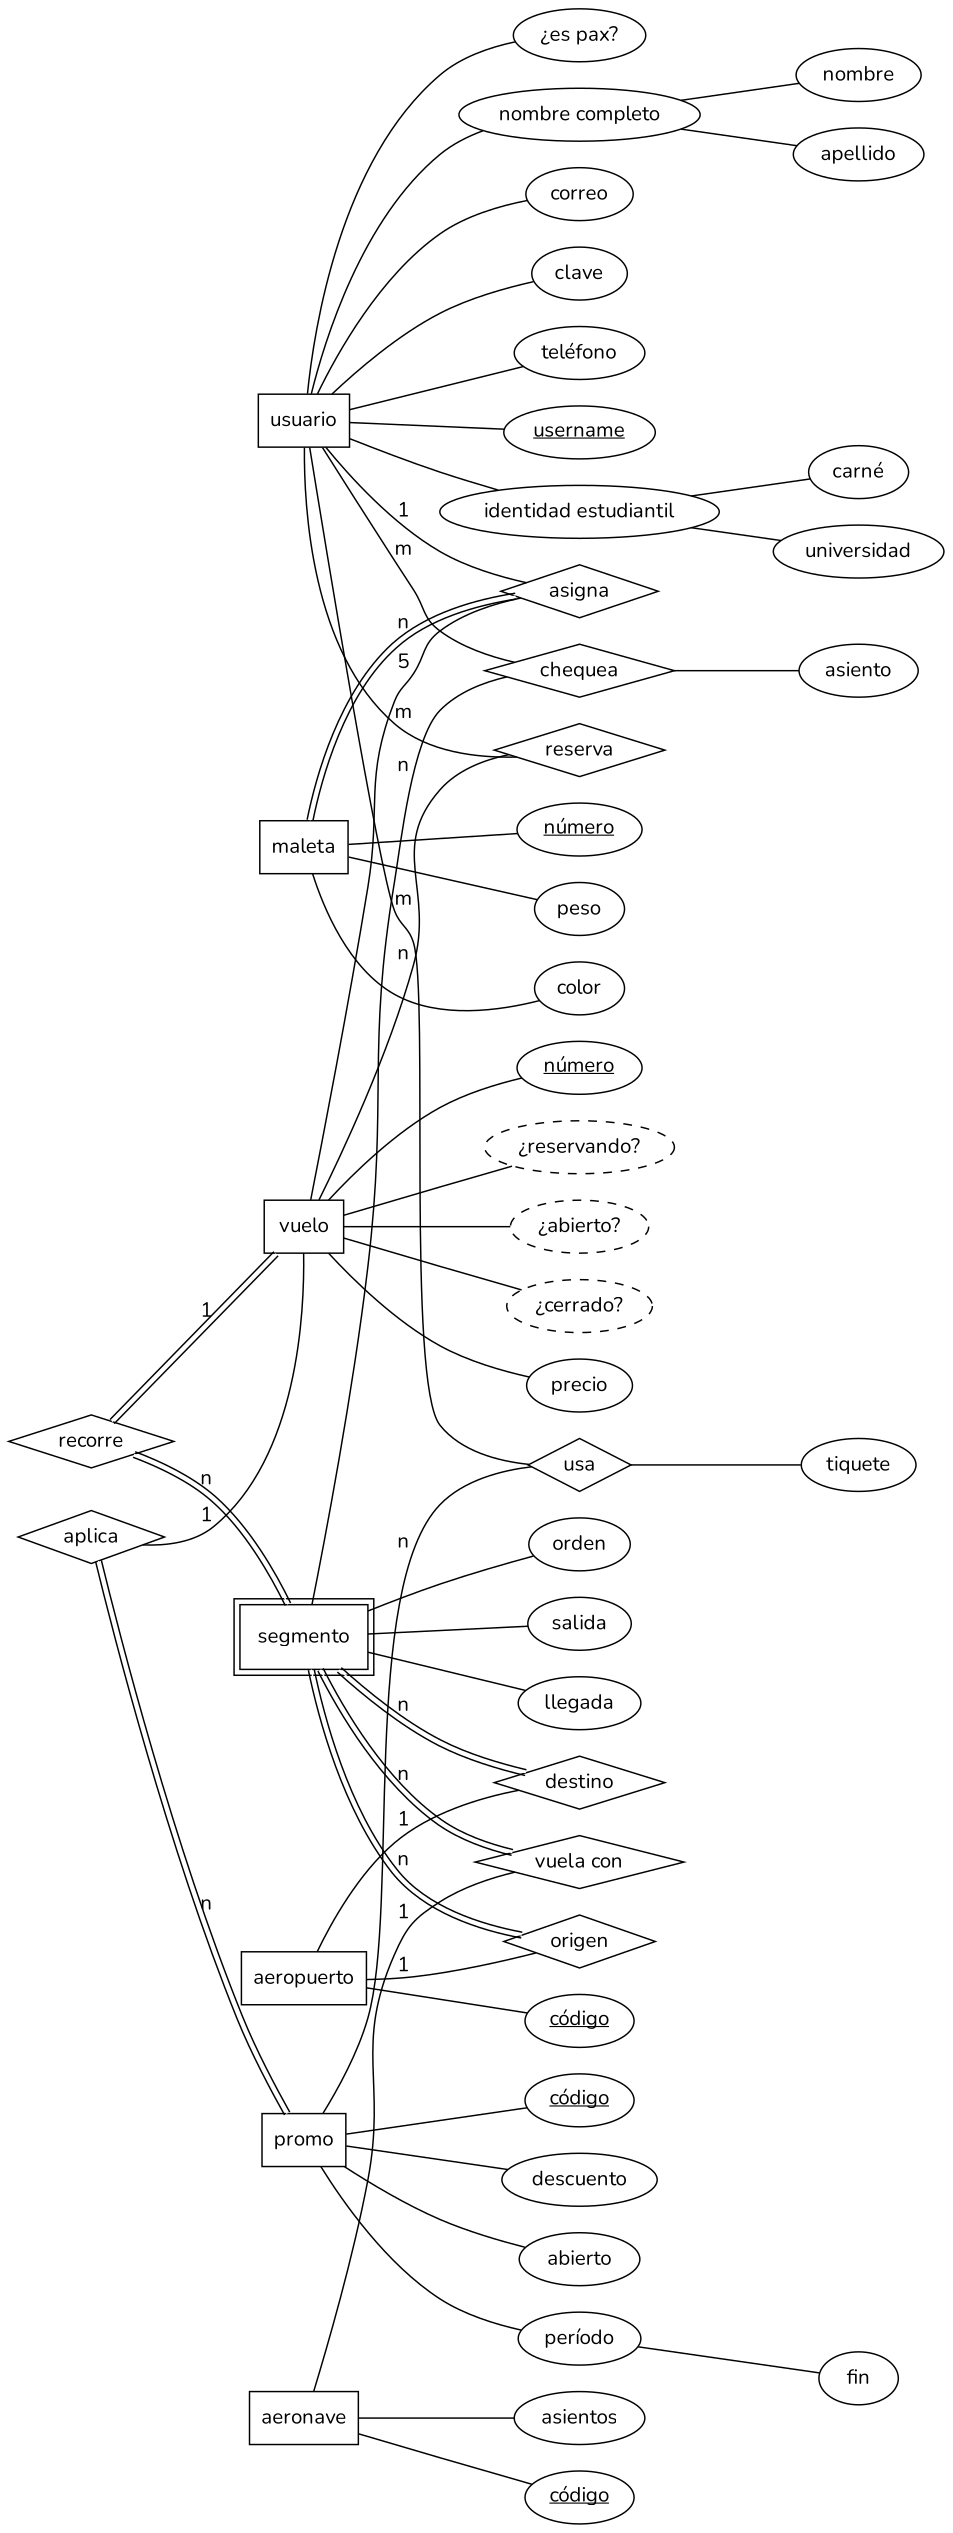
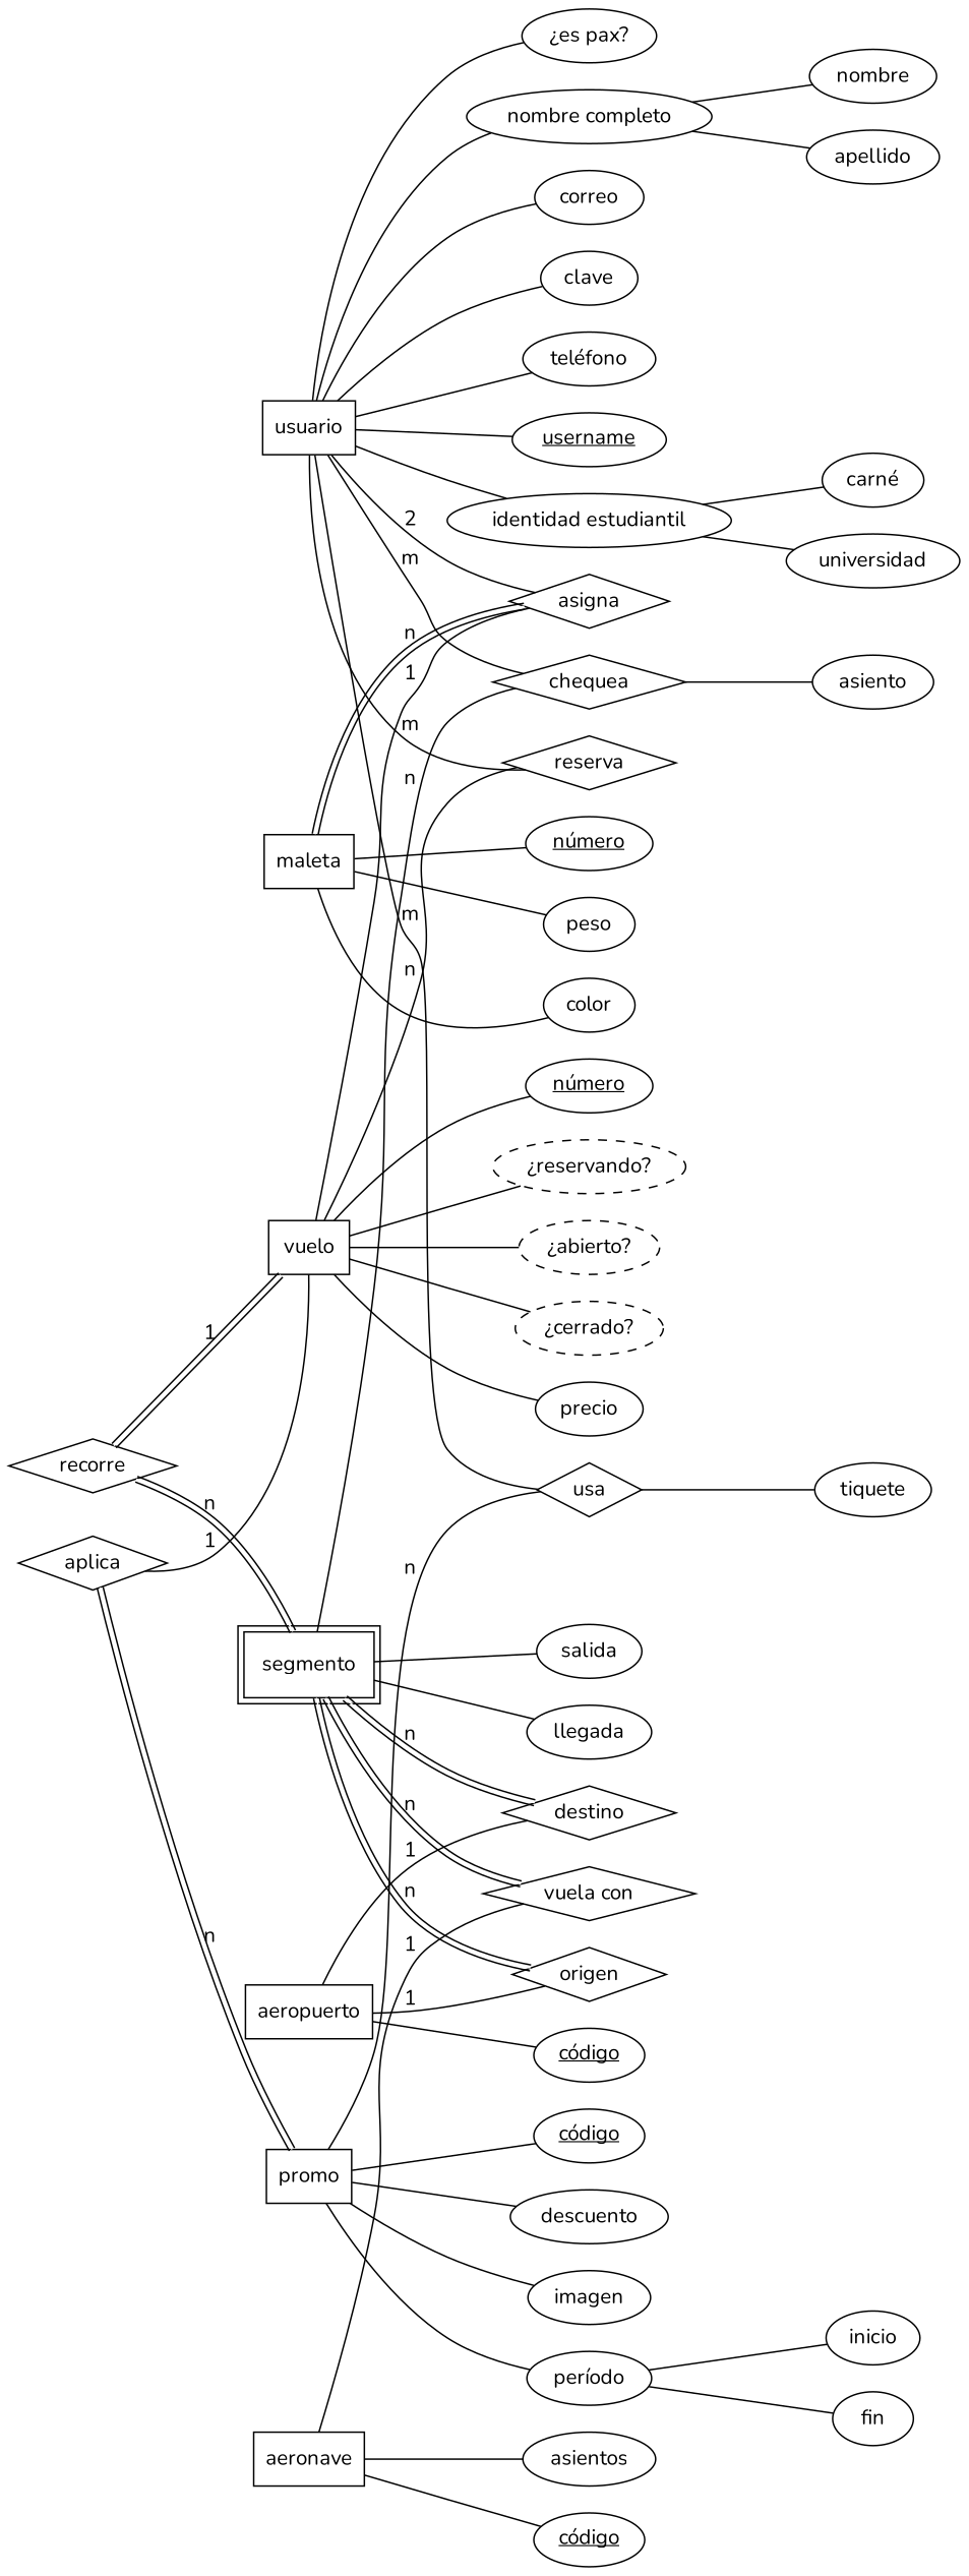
  graph {
    fontname=Nunito
    fontsize=20
    rankdir=LR
    node [fontname=Nunito shape=ellipse]
    edge [fontname=Nunito]
    segmento [peripheries=2 shape=box]
    n2 [label=<<u>número</u>>]
    n3 [label=<<u>número</u>>]
    n4 [label=<<u>código</u>>]
    n5 [label=<<u>código</u>>]
    n6 [label=<<u>código</u>>]
    n7 [label=<<u>username</u>>]
    n8 [label=<identidad estudiantil>]
    "¿reservando?" [style=dashed]
    "¿abierto?" [style=dashed]
    "¿cerrado?" [style=dashed]
    chequea [shape=diamond]
    origen [shape=diamond]
    destino [shape=diamond]
    "vuela con" [shape=diamond]
-   orden
    salida
    llegada
    "carné"
    universidad
    maleta [shape=box]
    peso
    color
    asigna [shape=diamond]
    promo [shape=box]
    descuento
-   imagen [label=abierto]
+   imagen
    "período"
    usa [shape=diamond]
+   inicio
    fin
    tiquete
    usuario [shape=box]
    "¿es pax?"
    "nombre completo"
    correo
    clave
    "teléfono"
    reserva [shape=diamond]
    nombre
    apellido
    asiento
    vuelo [shape=box]
    precio
    aeropuerto [shape=box]
    aeronave [shape=box]
    asientos
    recorre [shape=diamond]
    aplica [shape=diamond]
    subgraph sub_1 {
      segmento
    }
    subgraph sub_2 {
      n2
      n3
    }
    subgraph sub_3 {
      n4
      n5
      n6
    }
    subgraph sub_4 {
      n7
    }
    subgraph sub_5 {
      n8
    }
    subgraph sub_6 {
      "¿reservando?"
      "¿abierto?"
      "¿cerrado?"
    }
    segmento -- chequea [label=n]
    segmento -- origen [color="black:white:black" label=n]
    segmento -- destino [color="black:white:black" label=n]
    segmento -- "vuela con" [color="black:white:black" label=n]
-   segmento -- orden
    segmento -- salida
    segmento -- llegada
    n8 -- "carné"
    n8 -- universidad
    chequea -- asiento
    maleta -- n2
    maleta -- peso
    maleta -- color
    maleta -- asigna [color="black:white:black" label=n]
    promo -- n4
    promo -- descuento
    promo -- imagen
    promo -- "período"
    promo -- usa [label=n]
+   "período" -- inicio
    "período" -- fin
    usa -- tiquete
    usuario -- n7
    usuario -- n8
    usuario -- chequea [label=m]
-   usuario -- asigna [label=1]
+   usuario -- asigna [label=2]
    usuario -- usa [label=m]
    usuario -- "¿es pax?"
    usuario -- "nombre completo"
    usuario -- correo
    usuario -- clave
    usuario -- "teléfono"
    usuario -- reserva [label=m]
    "nombre completo" -- nombre
    "nombre completo" -- apellido
    vuelo -- n3
    vuelo -- "¿reservando?"
    vuelo -- "¿abierto?"
    vuelo -- "¿cerrado?"
-   vuelo -- asigna [label=5]
+   vuelo -- asigna [label=1]
    vuelo -- reserva [label=n]
    vuelo -- precio
    aeropuerto -- n5
    aeropuerto -- origen [label=1]
    aeropuerto -- destino [label=1]
    aeronave -- n6
    aeronave -- "vuela con" [label=1]
    aeronave -- asientos
    recorre -- segmento [color="black:white:black" label=n]
    recorre -- vuelo [color="black:white:black" label=1]
    aplica -- promo [color="black:white:black" label=n]
    aplica -- vuelo [label=1]
  }
